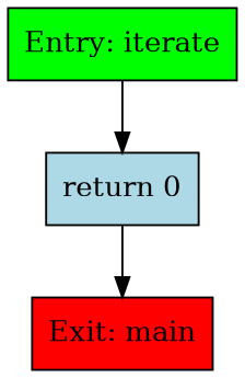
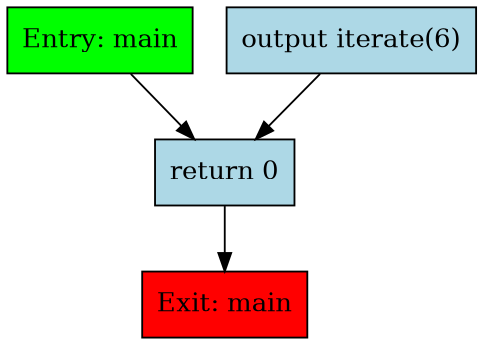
  digraph {
    node [fillcolor=lightblue shape=box style=filled]
-   n1 [fillcolor=green label="Entry: iterate"]
+   n1 [fillcolor=green label="Entry: main"]
    n2 [label="return 0"]
+   n3 [label="output iterate(6)"]
    n4 [fillcolor=red label="Exit: main"]
    n1 -> n2
    n2 -> n4
+   n3 -> n2
  }
